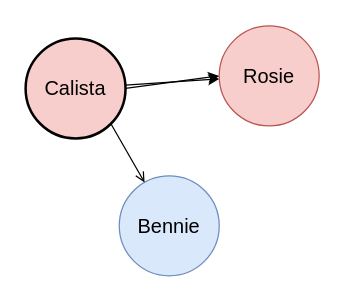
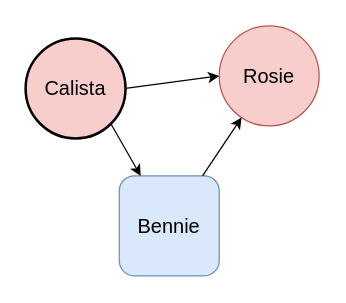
  <mxCell id="0" />
  <mxCell id="1" parent="0" />
  <mxCell id="2" value="&lt;font style=&quot;font-size: 16px&quot;&gt;Calista&lt;/font&gt;" style="ellipse;whiteSpace=wrap;html=1;aspect=fixed;fillColor=#f8cecc;strokeWidth=2;" parent="1" vertex="1"><mxGeometry x="20" y="30" width="80" height="80" as="geometry" /></mxCell>
  <mxCell id="3" value="&lt;font style=&quot;font-size: 16px&quot;&gt;Rosie&lt;/font&gt;" style="ellipse;whiteSpace=wrap;html=1;aspect=fixed;fillColor=#f8cecc;strokeColor=#b85450;" parent="1" vertex="1"><mxGeometry x="175" y="20" width="80" height="80" as="geometry" /></mxCell>
- <mxCell id="4" value="&lt;font style=&quot;font-size: 16px&quot;&gt;Bennie&lt;/font&gt;" style="ellipse;whiteSpace=wrap;html=1;aspect=fixed;fillColor=#dae8fc;strokeColor=#6c8ebf;" parent="1" vertex="1"><mxGeometry x="95" y="140" width="80" height="80" as="geometry" /></mxCell>
- <mxCell id="5" value="" style="endArrow=open;html=1;exitX=1;exitY=1;exitDx=0;exitDy=0;" parent="1" source="2" target="4" edge="1"><mxGeometry width="50" height="50" relative="1" as="geometry"><mxPoint x="35" y="90" as="sourcePoint" /><mxPoint x="85" y="180" as="targetPoint" /></mxGeometry></mxCell>
- <mxCell id="6" value="" style="endArrow=none;html=1;startArrow=classic;startFill=1;endFill=0;" parent="1" source="3" target="2" edge="1"><mxGeometry width="50" height="50" relative="1" as="geometry"><mxPoint x="47.426" y="92.426" as="sourcePoint" /><mxPoint x="113.464" y="198.956" as="targetPoint" /></mxGeometry></mxCell>
+ <mxCell id="4" value="&lt;font style=&quot;font-size: 16px&quot;&gt;Bennie&lt;/font&gt;" style="whiteSpace=wrap;html=1;aspect=fixed;fillColor=#dae8fc;strokeColor=#6c8ebf;rounded=1;" parent="1" vertex="1"><mxGeometry x="95" y="140" width="80" height="80" as="geometry" /></mxCell>
+ <mxCell id="5" value="" style="endArrow=classic;html=1;exitX=1;exitY=1;exitDx=0;exitDy=0;" parent="1" source="2" target="4" edge="1"><mxGeometry width="50" height="50" relative="1" as="geometry"><mxPoint x="35" y="90" as="sourcePoint" /><mxPoint x="85" y="180" as="targetPoint" /></mxGeometry></mxCell>
+ <mxCell id="6" value="" style="endArrow=none;html=1;startArrow=classic;startFill=1;endFill=0;" parent="1" source="3" target="4" edge="1"><mxGeometry width="50" height="50" relative="1" as="geometry"><mxPoint x="47.426" y="92.426" as="sourcePoint" /><mxPoint x="113.464" y="198.956" as="targetPoint" /></mxGeometry></mxCell>
  <mxCell id="7" value="" style="endArrow=classic;html=1;strokeWidth=1;exitX=1;exitY=0.5;exitDx=0;exitDy=0;endFill=1;" parent="1" source="2" edge="1"><mxGeometry width="50" height="50" relative="1" as="geometry"><mxPoint x="58" y="60" as="sourcePoint" /><mxPoint x="175" y="60" as="targetPoint" /></mxGeometry></mxCell>
